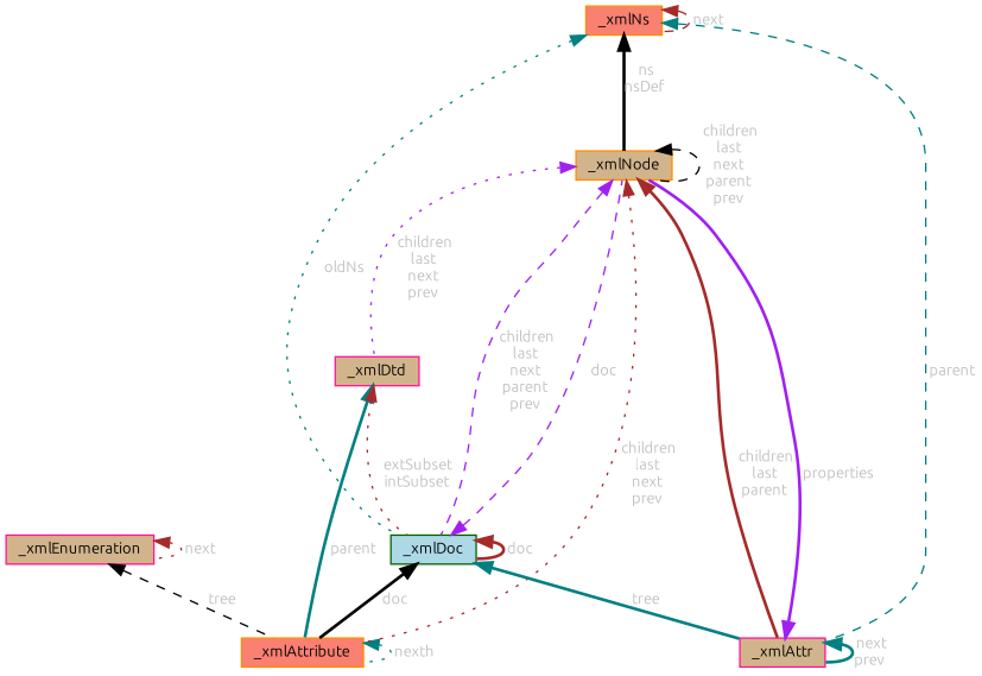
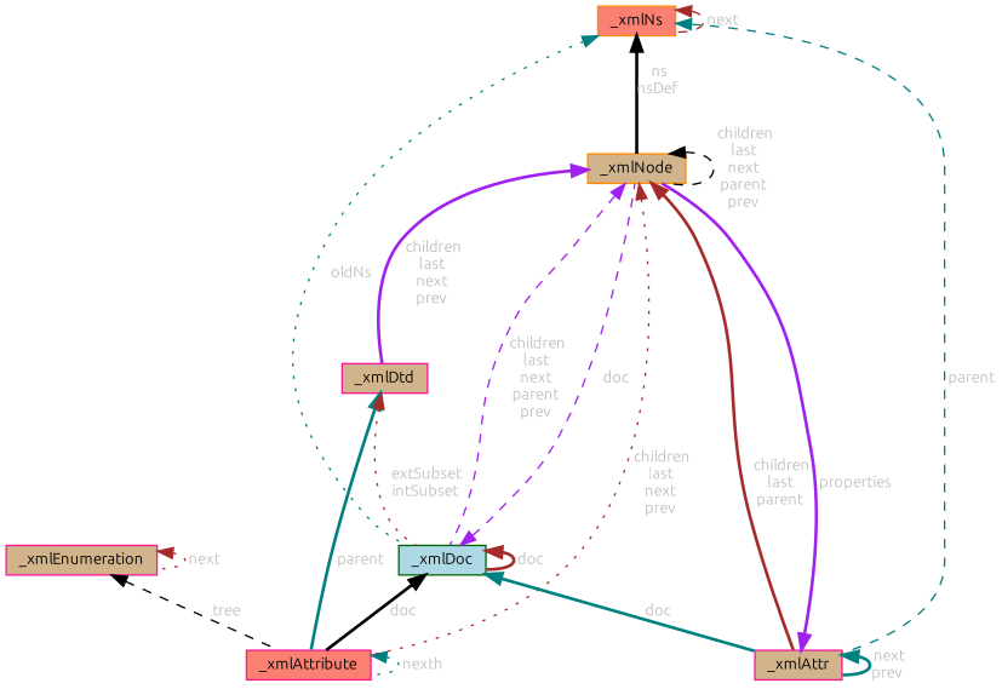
  digraph {
    fontname=Ubuntu
    node [color=darkorange fillcolor=tan fontname=Ubuntu fontsize=10 shape=box style=filled]
    edge [color=teal dir=back fontcolor=grey fontname=Ubuntu fontsize=10 labelfontname=Helvetica labelfontsize=10 style=bold]
-   n1 [fillcolor=salmon fontcolor=black height=0.2 label=_xmlAttribute width=0.4]
+   n1 [color=deeppink fillcolor=salmon fontcolor=black height=0.2 label=_xmlAttribute width=0.4]
    n2 [height=0.2 label=_xmlNode width=0.4]
    n3 [color=darkgreen fillcolor=lightblue height=0.2 label=_xmlDoc width=0.4]
    n4 [color=deeppink height=0.2 label=_xmlDtd width=0.4]
    n5 [color=deeppink height=0.2 label=_xmlAttr width=0.4]
    n6 [fillcolor=salmon height=0.2 label=_xmlNs width=0.4]
    n7 [color=deeppink height=0.2 label=_xmlEnumeration width=0.4]
    n1 -> n1 [label=" nexth" style=dotted]
    n2 -> n1 [color=brown label=" children\nlast\nnext\nprev" style=dotted]
    n2 -> n2 [color=black label=" children\nlast\nnext\nparent\nprev" style=dashed]
    n2 -> n3 [color=purple label=" children\nlast\nnext\nparent\nprev" style=dashed]
-   n2 -> n4 [color=purple label=" children\nlast\nnext\nprev" style=dotted]
+   n2 -> n4 [color=purple label=" children\nlast\nnext\nprev"]
    n2 -> n5 [color=brown label=" children\nlast\nparent"]
    n3 -> n1 [color=black label=" doc"]
    n3 -> n2 [color=purple label=" doc" style=dashed]
    n3 -> n3 [color=brown label=" doc"]
-   n3 -> n5 [label=" tree"]
+   n3 -> n5 [label=" doc"]
    n4 -> n1 [label=" parent"]
    n4 -> n3 [color=brown label=" extSubset\nintSubset" style=dotted]
    n5 -> n2 [color=purple label=" properties"]
    n5 -> n5 [label=" next\nprev"]
    n6 -> n2 [color=black label=" ns\nnsDef"]
    n6 -> n3 [label=" oldNs" style=dotted]
    n6 -> n5 [label=" parent" style=dashed]
    n6 -> n6 [color=brown label=" next" style=dashed]
    n7 -> n1 [color=black label=" tree" style=dashed]
    n7 -> n7 [color=brown label=" next" style=dotted]
  }
